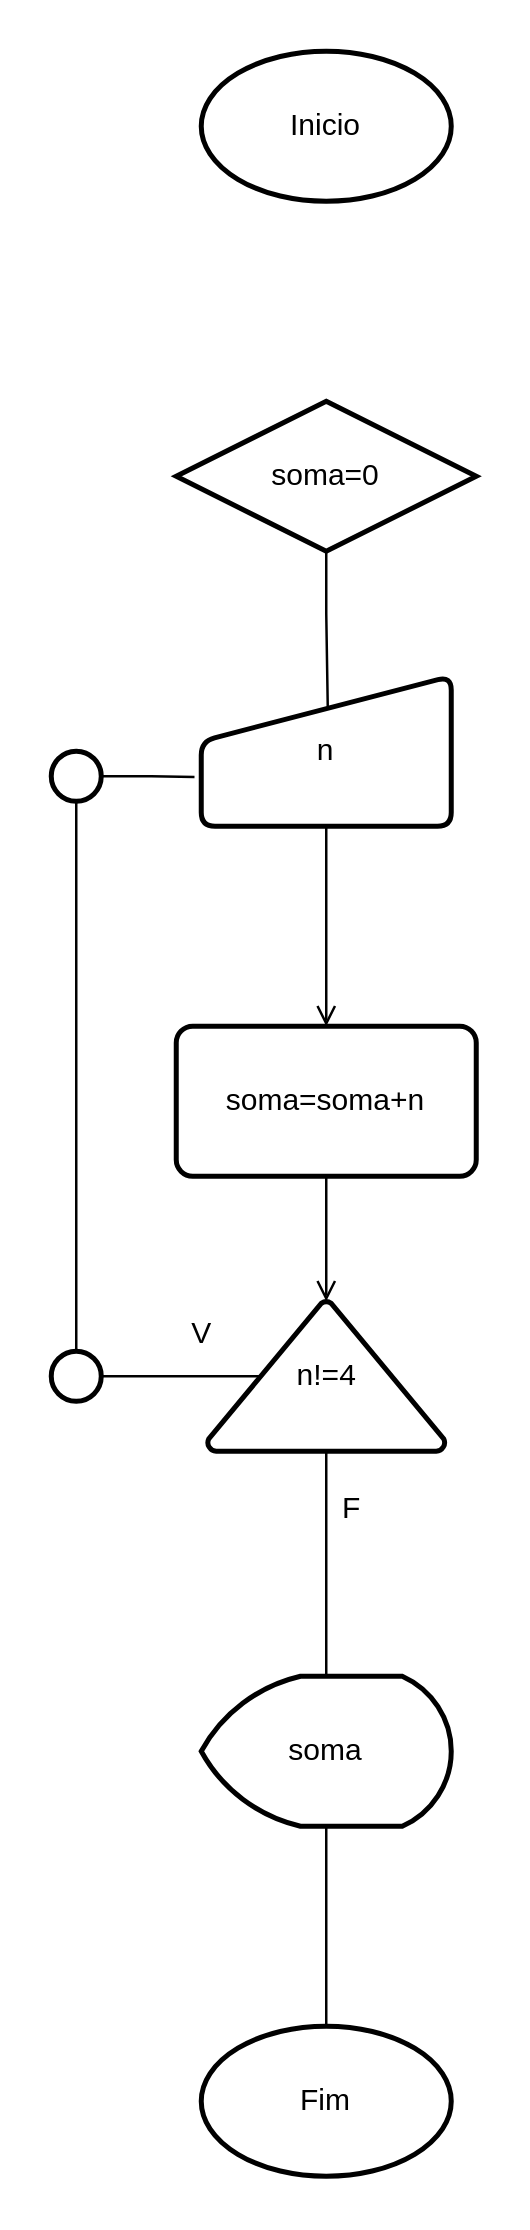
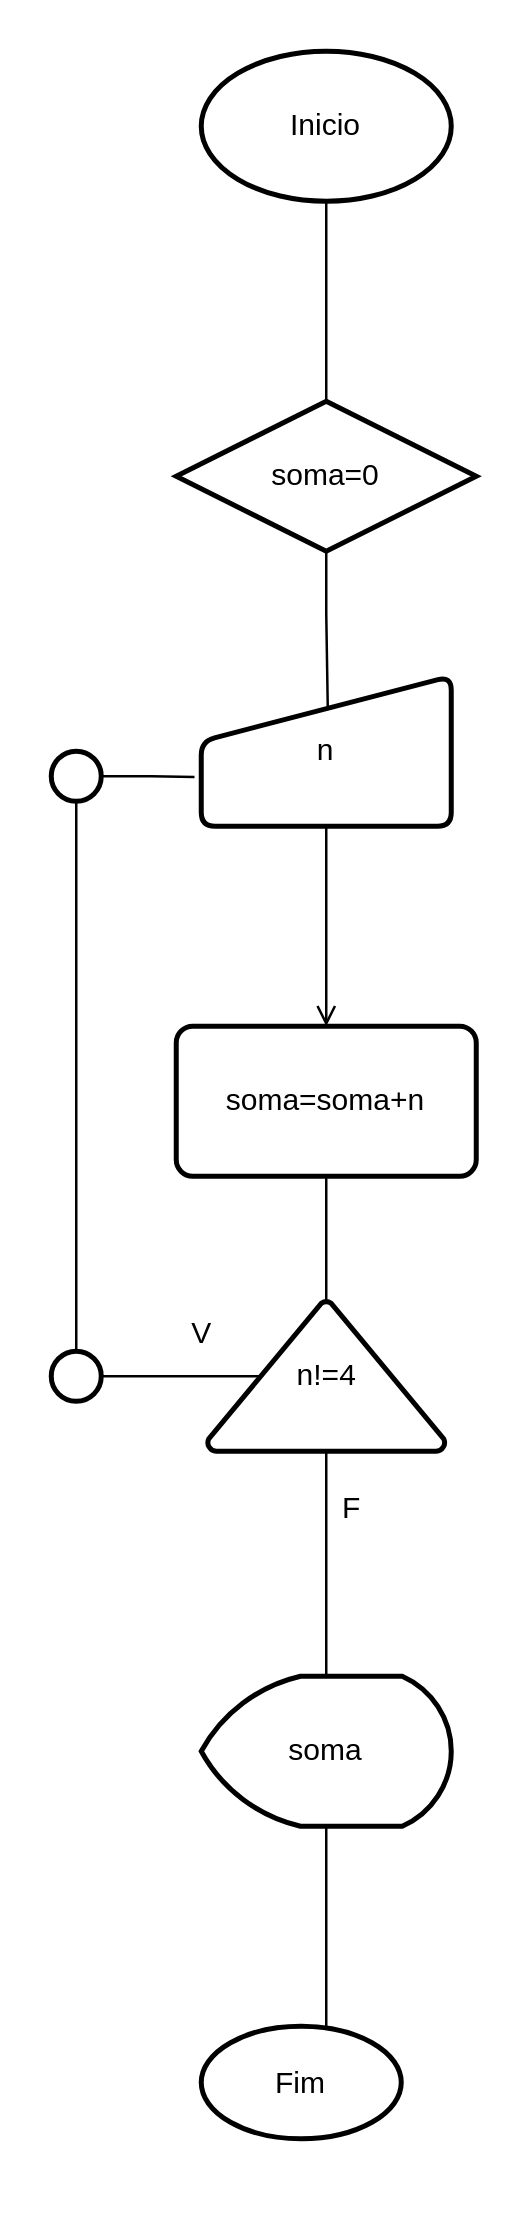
  <mxCell id="0" />
  <mxCell id="1" parent="0" />
+ <mxCell id="2" value="" style="edgeStyle=orthogonalEdgeStyle;rounded=0;orthogonalLoop=1;jettySize=auto;html=1;endArrow=none;endFill=0;" edge="1" parent="1" source="3" target="5"><mxGeometry relative="1" as="geometry" /></mxCell>
  <mxCell id="3" value="Inicio" style="strokeWidth=2;html=1;shape=mxgraph.flowchart.start_1;whiteSpace=wrap;" vertex="1" parent="1"><mxGeometry x="80" y="20" width="100" height="60" as="geometry" /></mxCell>
  <mxCell id="4" value="" style="edgeStyle=orthogonalEdgeStyle;rounded=0;orthogonalLoop=1;jettySize=auto;html=1;entryX=0.506;entryY=0.204;entryDx=0;entryDy=0;entryPerimeter=0;endArrow=none;endFill=0;" edge="1" parent="1" source="5" target="7"><mxGeometry relative="1" as="geometry" /></mxCell>
  <mxCell id="5" value="soma=0" style="rhombus;whiteSpace=wrap;html=1;strokeWidth=2;" vertex="1" parent="1"><mxGeometry x="70" y="160" width="120" height="60" as="geometry" /></mxCell>
  <mxCell id="6" value="" style="edgeStyle=orthogonalEdgeStyle;rounded=0;orthogonalLoop=1;jettySize=auto;html=1;endArrow=open;endFill=0;" edge="1" parent="1" source="7" target="9"><mxGeometry relative="1" as="geometry" /></mxCell>
  <mxCell id="7" value="n" style="html=1;strokeWidth=2;shape=manualInput;whiteSpace=wrap;rounded=1;size=26;arcSize=11;" vertex="1" parent="1"><mxGeometry x="80" y="270" width="100" height="60" as="geometry" /></mxCell>
- <mxCell id="8" value="" style="edgeStyle=orthogonalEdgeStyle;rounded=0;orthogonalLoop=1;jettySize=auto;html=1;endArrow=open;endFill=0;" edge="1" parent="1" source="9" target="12"><mxGeometry relative="1" as="geometry" /></mxCell>
+ <mxCell id="8" value="" style="edgeStyle=orthogonalEdgeStyle;rounded=0;orthogonalLoop=1;jettySize=auto;html=1;endArrow=none;endFill=0;" edge="1" parent="1" source="9" target="12"><mxGeometry relative="1" as="geometry" /></mxCell>
  <mxCell id="9" value="soma=soma+n" style="rounded=1;whiteSpace=wrap;html=1;strokeWidth=2;arcSize=11;" vertex="1" parent="1"><mxGeometry x="70" y="410" width="120" height="60" as="geometry" /></mxCell>
  <mxCell id="10" value="" style="edgeStyle=orthogonalEdgeStyle;rounded=0;orthogonalLoop=1;jettySize=auto;html=1;endArrow=none;endFill=0;" edge="1" parent="1" source="12" target="14"><mxGeometry relative="1" as="geometry" /></mxCell>
  <mxCell id="11" value="" style="edgeStyle=orthogonalEdgeStyle;rounded=0;orthogonalLoop=1;jettySize=auto;html=1;exitX=0.22;exitY=0.5;exitDx=0;exitDy=0;exitPerimeter=0;endArrow=none;endFill=0;" edge="1" parent="1" source="12" target="17"><mxGeometry relative="1" as="geometry" /></mxCell>
  <mxCell id="12" value="n!=4" style="strokeWidth=2;html=1;shape=mxgraph.flowchart.extract_or_measurement;whiteSpace=wrap;" vertex="1" parent="1"><mxGeometry x="82.5" y="520" width="95" height="60" as="geometry" /></mxCell>
  <mxCell id="13" value="" style="edgeStyle=orthogonalEdgeStyle;rounded=0;orthogonalLoop=1;jettySize=auto;html=1;endArrow=none;endFill=0;" edge="1" parent="1" source="14" target="15"><mxGeometry relative="1" as="geometry"><Array as="points"><mxPoint x="130" y="780" /><mxPoint x="130" y="780" /></Array></mxGeometry></mxCell>
  <mxCell id="14" value="soma" style="strokeWidth=2;html=1;shape=mxgraph.flowchart.display;whiteSpace=wrap;" vertex="1" parent="1"><mxGeometry x="80" y="670" width="100" height="60" as="geometry" /></mxCell>
- <mxCell id="15" value="Fim" style="strokeWidth=2;html=1;shape=mxgraph.flowchart.start_1;whiteSpace=wrap;" vertex="1" parent="1"><mxGeometry x="80" y="810" width="100" height="60" as="geometry" /></mxCell>
+ <mxCell id="15" value="Fim" style="strokeWidth=2;html=1;shape=mxgraph.flowchart.start_1;whiteSpace=wrap;" vertex="1" parent="1"><mxGeometry x="80" y="810" width="80" height="45" as="geometry" /></mxCell>
  <mxCell id="16" value="" style="edgeStyle=orthogonalEdgeStyle;rounded=0;orthogonalLoop=1;jettySize=auto;html=1;endArrow=none;endFill=0;" edge="1" parent="1" source="17" target="19"><mxGeometry relative="1" as="geometry" /></mxCell>
  <mxCell id="17" value="" style="ellipse;whiteSpace=wrap;html=1;strokeWidth=2;" vertex="1" parent="1"><mxGeometry x="20" y="540" width="20" height="20" as="geometry" /></mxCell>
  <mxCell id="18" value="" style="edgeStyle=orthogonalEdgeStyle;rounded=0;orthogonalLoop=1;jettySize=auto;html=1;entryX=-0.027;entryY=0.671;entryDx=0;entryDy=0;entryPerimeter=0;endArrow=none;endFill=0;" edge="1" parent="1" source="19" target="7"><mxGeometry relative="1" as="geometry" /></mxCell>
  <mxCell id="19" value="" style="ellipse;whiteSpace=wrap;html=1;strokeWidth=2;" vertex="1" parent="1"><mxGeometry x="20" y="300" width="20" height="20" as="geometry" /></mxCell>
  <mxCell id="20" value="F" style="text;html=1;align=center;verticalAlign=middle;resizable=0;points=[];autosize=1;strokeColor=none;fillColor=none;" vertex="1" parent="1"><mxGeometry x="125" y="588" width="30" height="30" as="geometry" /></mxCell>
  <mxCell id="21" value="V" style="text;html=1;align=center;verticalAlign=middle;resizable=0;points=[];autosize=1;strokeColor=none;fillColor=none;" vertex="1" parent="1"><mxGeometry x="65" y="518" width="30" height="30" as="geometry" /></mxCell>
